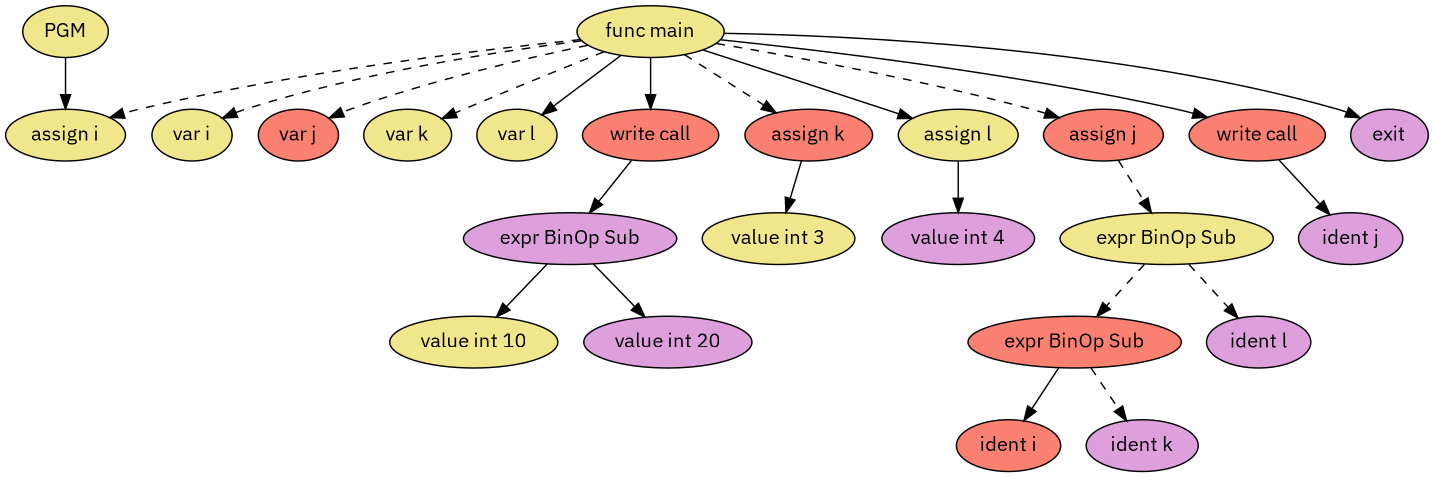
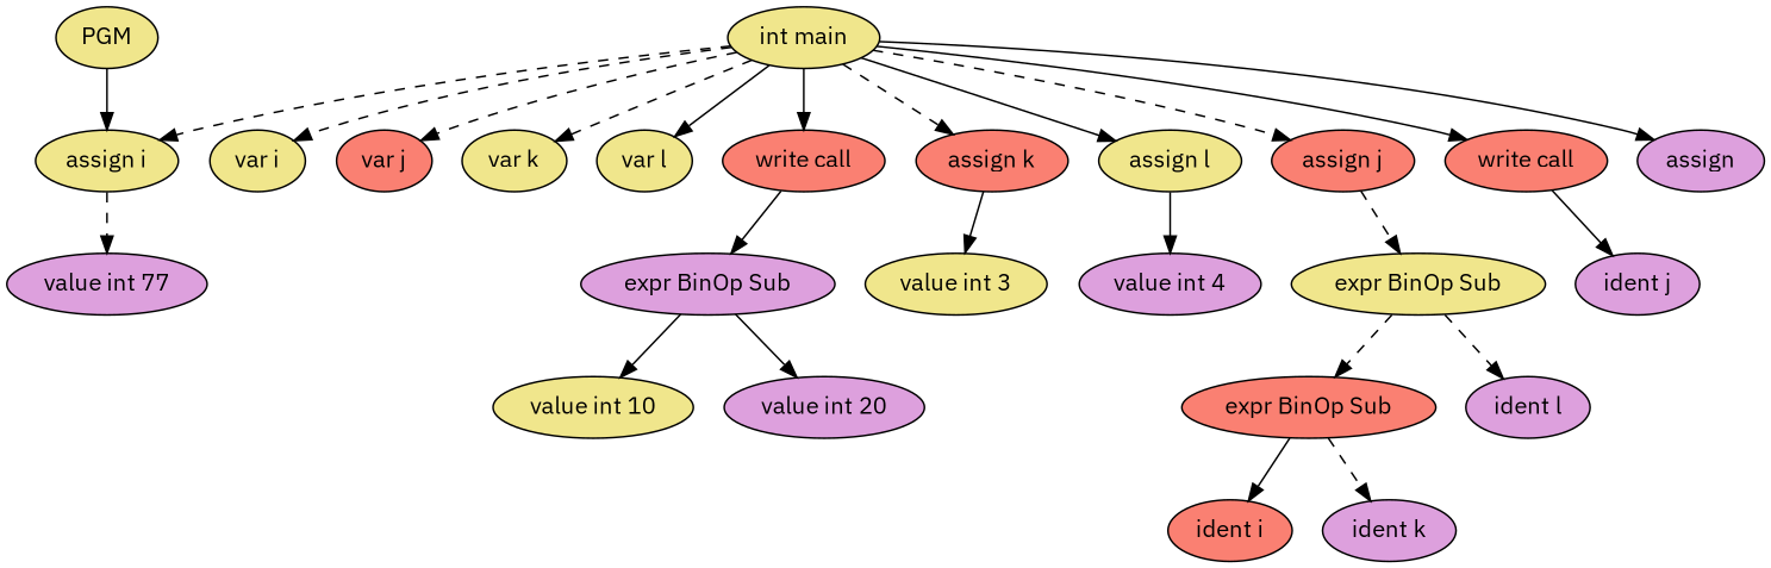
  digraph {
    fontname="IBM Plex Sans"
    node [fillcolor=khaki fontname="IBM Plex Sans" shape=ellipse style=filled]
    edge [fontname="IBM Plex Sans" style=solid]
    n1 [label=PGM]
    n2 [label="assign i"]
-   n3 [label="func main"]
+   n3 [label="int main"]
    n4 [label="var i"]
    n5 [fillcolor=salmon label="var j"]
    n6 [label="var k"]
    n7 [label="var l"]
    n8 [fillcolor=salmon label="write call"]
    n9 [fillcolor=salmon label="assign k"]
    n10 [label="assign l"]
    n11 [fillcolor=salmon label="assign j"]
    n12 [fillcolor=salmon label="write call"]
-   n13 [fillcolor=plum label=exit]
+   n13 [fillcolor=plum label=assign]
    n14 [fillcolor=plum label="expr BinOp Sub"]
+   n15 [fillcolor=plum label="value int 77"]
    n16 [label="value int 3"]
    n17 [fillcolor=plum label="value int 4"]
    n18 [label="expr BinOp Sub"]
    n19 [fillcolor=plum label="ident j"]
    n20 [label="value int 10"]
    n21 [fillcolor=plum label="value int 20"]
    n22 [fillcolor=salmon label="expr BinOp Sub"]
    n23 [fillcolor=plum label="ident l"]
    n24 [fillcolor=salmon label="ident i"]
    n25 [fillcolor=plum label="ident k"]
    n1 -> n2
+   n2 -> n15 [style=dashed]
    n3 -> n2 [style=dashed]
    n3 -> n4 [style=dashed]
    n3 -> n5 [style=dashed]
    n3 -> n6 [style=dashed]
    n3 -> n7
    n3 -> n8
    n3 -> n9 [style=dashed]
    n3 -> n10
    n3 -> n11 [style=dashed]
    n3 -> n12
    n3 -> n13
    n8 -> n14
    n9 -> n16
    n10 -> n17
    n11 -> n18 [style=dashed]
    n12 -> n19
    n14 -> n20
    n14 -> n21
    n18 -> n22 [style=dashed]
    n18 -> n23 [style=dashed]
    n22 -> n24
    n22 -> n25 [style=dashed]
  }
